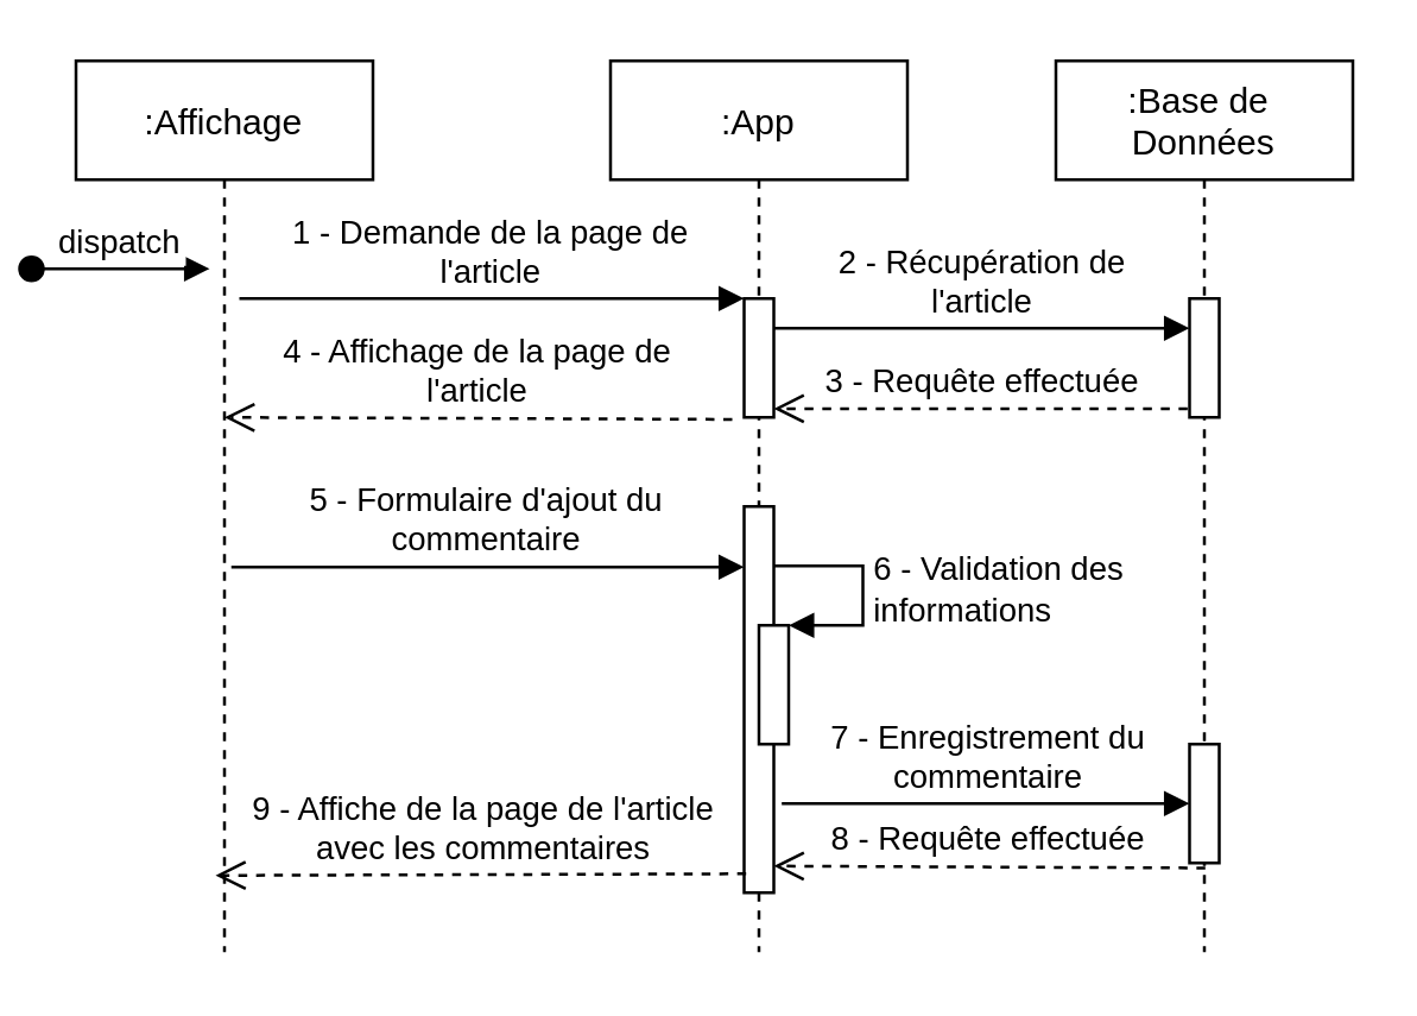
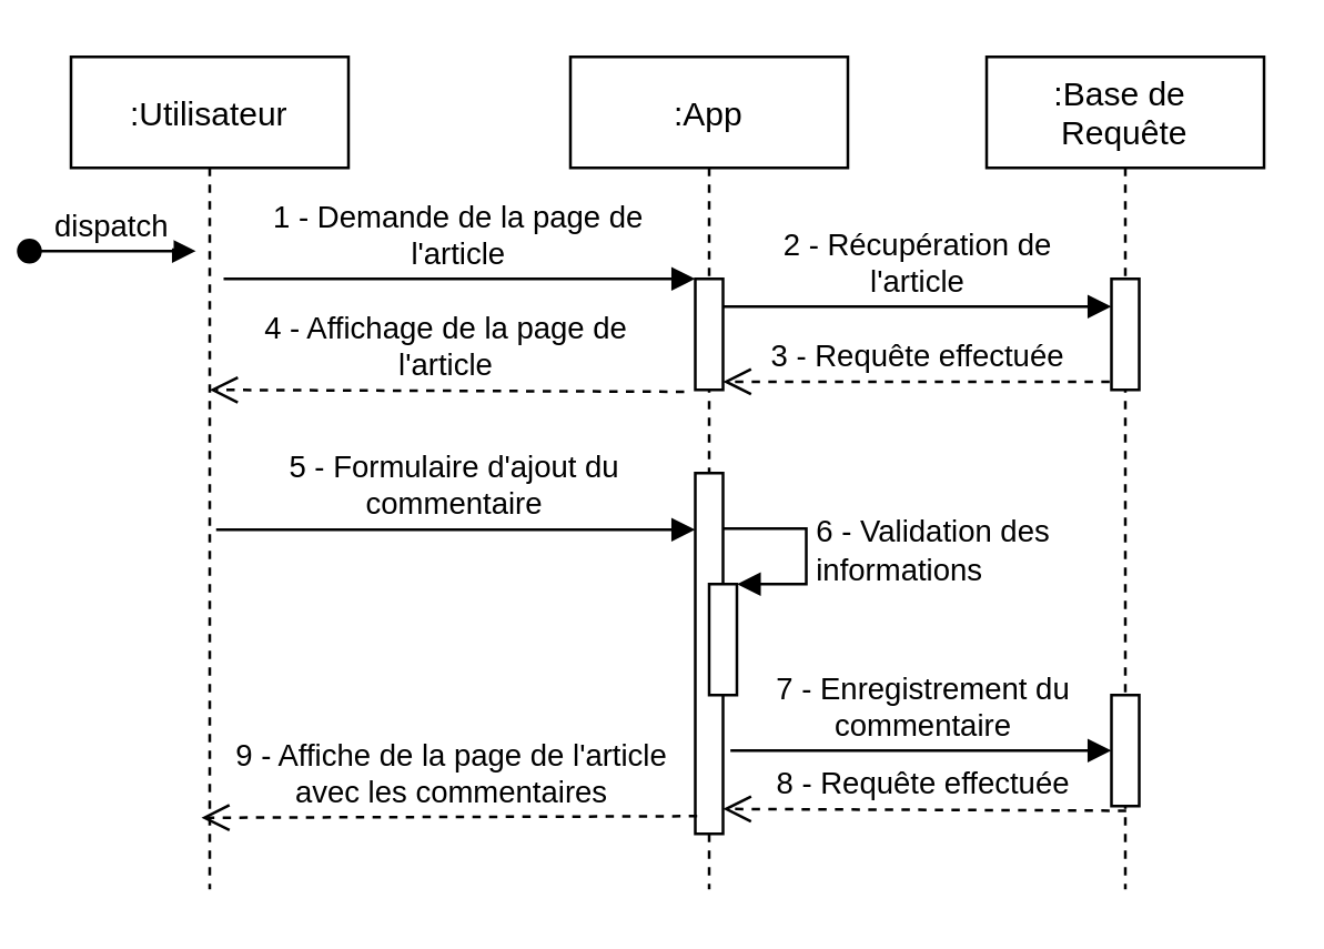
  <mxCell id="0" />
  <mxCell id="1" parent="0" />
- <mxCell id="2" value=":Affichage" style="shape=umlLifeline;perimeter=lifelinePerimeter;container=1;collapsible=0;recursiveResize=0;rounded=0;shadow=0;strokeWidth=1;" parent="1" vertex="1"><mxGeometry x="20" y="20" width="100" height="300" as="geometry" /></mxCell>
+ <mxCell id="2" value=":Utilisateur" style="shape=umlLifeline;perimeter=lifelinePerimeter;container=1;collapsible=0;recursiveResize=0;rounded=0;shadow=0;strokeWidth=1;" parent="1" vertex="1"><mxGeometry x="20" y="20" width="100" height="300" as="geometry" /></mxCell>
  <mxCell id="3" value="dispatch" style="verticalAlign=bottom;startArrow=oval;endArrow=block;startSize=8;shadow=0;strokeWidth=1;" parent="2" edge="1"><mxGeometry relative="1" as="geometry"><mxPoint x="-15" y="70" as="sourcePoint" /><mxPoint x="45" y="70" as="targetPoint" /></mxGeometry></mxCell>
  <mxCell id="4" value=":App" style="shape=umlLifeline;perimeter=lifelinePerimeter;container=1;collapsible=0;recursiveResize=0;rounded=0;shadow=0;strokeWidth=1;" parent="1" vertex="1"><mxGeometry x="200" y="20" width="100" height="300" as="geometry" /></mxCell>
  <mxCell id="5" value="" style="points=[];perimeter=orthogonalPerimeter;rounded=0;shadow=0;strokeWidth=1;" parent="4" vertex="1"><mxGeometry x="45" y="80" width="10" height="40" as="geometry" /></mxCell>
  <mxCell id="6" value="" style="html=1;points=[];perimeter=orthogonalPerimeter;" vertex="1" parent="4"><mxGeometry x="45" y="150" width="10" height="130" as="geometry" /></mxCell>
  <mxCell id="7" value="" style="html=1;points=[];perimeter=orthogonalPerimeter;" vertex="1" parent="4"><mxGeometry x="50" y="190" width="10" height="40" as="geometry" /></mxCell>
  <mxCell id="8" value="6 - Validation des&amp;nbsp;&lt;br&gt;informations" style="edgeStyle=orthogonalEdgeStyle;html=1;align=left;spacingLeft=2;endArrow=block;rounded=0;entryX=1;entryY=0;" edge="1" target="7" parent="4"><mxGeometry relative="1" as="geometry"><mxPoint x="55" y="170" as="sourcePoint" /><Array as="points"><mxPoint x="85" y="170" /></Array></mxGeometry></mxCell>
  <mxCell id="9" value="1 - Demande de la page de&#10;l'article" style="verticalAlign=bottom;endArrow=block;entryX=0;entryY=0;shadow=0;strokeWidth=1;" parent="1" target="5" edge="1"><mxGeometry relative="1" as="geometry"><mxPoint x="75" y="100" as="sourcePoint" /></mxGeometry></mxCell>
- <mxCell id="10" value=":Base de &#10;Données" style="shape=umlLifeline;perimeter=lifelinePerimeter;container=1;collapsible=0;recursiveResize=0;rounded=0;shadow=0;strokeWidth=1;" vertex="1" parent="1"><mxGeometry x="350" y="20" width="100" height="300" as="geometry" /></mxCell>
+ <mxCell id="10" value=":Base de &#10;Requête" style="shape=umlLifeline;perimeter=lifelinePerimeter;container=1;collapsible=0;recursiveResize=0;rounded=0;shadow=0;strokeWidth=1;" vertex="1" parent="1"><mxGeometry x="350" y="20" width="100" height="300" as="geometry" /></mxCell>
  <mxCell id="11" value="" style="points=[];perimeter=orthogonalPerimeter;rounded=0;shadow=0;strokeWidth=1;" vertex="1" parent="10"><mxGeometry x="45" y="80" width="10" height="40" as="geometry" /></mxCell>
  <mxCell id="12" value="" style="points=[];perimeter=orthogonalPerimeter;rounded=0;shadow=0;strokeWidth=1;" vertex="1" parent="10"><mxGeometry x="45" y="230" width="10" height="40" as="geometry" /></mxCell>
  <mxCell id="13" value="2 - Récupération de &lt;br&gt;l'article" style="html=1;verticalAlign=bottom;endArrow=block;rounded=0;" edge="1" parent="1" source="5" target="11"><mxGeometry width="80" relative="1" as="geometry"><mxPoint x="260" y="120" as="sourcePoint" /><mxPoint x="340" y="120" as="targetPoint" /><Array as="points"><mxPoint x="320" y="110" /></Array></mxGeometry></mxCell>
  <mxCell id="14" value="3 - Requête effectuée" style="html=1;verticalAlign=bottom;endArrow=open;dashed=1;endSize=8;rounded=0;exitX=-0.067;exitY=0.927;exitDx=0;exitDy=0;exitPerimeter=0;" edge="1" parent="1" source="11" target="5"><mxGeometry x="-0.004" relative="1" as="geometry"><mxPoint x="370" y="140" as="sourcePoint" /><mxPoint x="290" y="140" as="targetPoint" /><mxPoint as="offset" /></mxGeometry></mxCell>
  <mxCell id="15" value="4 - Affichage de la page de&lt;br&gt;l'article" style="html=1;verticalAlign=bottom;endArrow=open;dashed=1;endSize=8;rounded=0;exitX=-0.4;exitY=1.017;exitDx=0;exitDy=0;exitPerimeter=0;entryX=0.5;entryY=0.4;entryDx=0;entryDy=0;entryPerimeter=0;" edge="1" parent="1" source="5" target="2"><mxGeometry relative="1" as="geometry"><mxPoint x="200" y="140" as="sourcePoint" /><mxPoint x="120" y="140" as="targetPoint" /></mxGeometry></mxCell>
  <mxCell id="16" value="5 - Formulaire d'ajout du &lt;br&gt;commentaire" style="html=1;verticalAlign=bottom;endArrow=block;rounded=0;exitX=0.523;exitY=0.568;exitDx=0;exitDy=0;exitPerimeter=0;" edge="1" parent="1" source="2" target="6"><mxGeometry width="80" relative="1" as="geometry"><mxPoint x="80" y="190" as="sourcePoint" /><mxPoint x="160" y="190" as="targetPoint" /></mxGeometry></mxCell>
  <mxCell id="17" value="7 - Enregistrement du &lt;br&gt;commentaire" style="html=1;verticalAlign=bottom;endArrow=block;rounded=0;exitX=1.267;exitY=0.769;exitDx=0;exitDy=0;exitPerimeter=0;" edge="1" parent="1" source="6" target="12"><mxGeometry width="80" relative="1" as="geometry"><mxPoint x="270" y="270" as="sourcePoint" /><mxPoint x="350" y="270" as="targetPoint" /></mxGeometry></mxCell>
  <mxCell id="18" value="8 - Requête effectuée" style="html=1;verticalAlign=bottom;endArrow=open;dashed=1;endSize=8;rounded=0;exitX=0.533;exitY=1.042;exitDx=0;exitDy=0;exitPerimeter=0;entryX=1;entryY=0.931;entryDx=0;entryDy=0;entryPerimeter=0;" edge="1" parent="1" source="12" target="6"><mxGeometry x="0.001" relative="1" as="geometry"><mxPoint x="400" y="300" as="sourcePoint" /><mxPoint x="250" y="292" as="targetPoint" /><mxPoint as="offset" /></mxGeometry></mxCell>
  <mxCell id="19" value="9 - Affiche de la page de l'article&lt;br&gt;avec les commentaires" style="html=1;verticalAlign=bottom;endArrow=open;dashed=1;endSize=8;rounded=0;exitX=0.067;exitY=0.951;exitDx=0;exitDy=0;exitPerimeter=0;entryX=0.47;entryY=0.914;entryDx=0;entryDy=0;entryPerimeter=0;" edge="1" parent="1" source="6" target="2"><mxGeometry relative="1" as="geometry"><mxPoint x="210" y="290" as="sourcePoint" /><mxPoint x="130" y="290" as="targetPoint" /></mxGeometry></mxCell>
